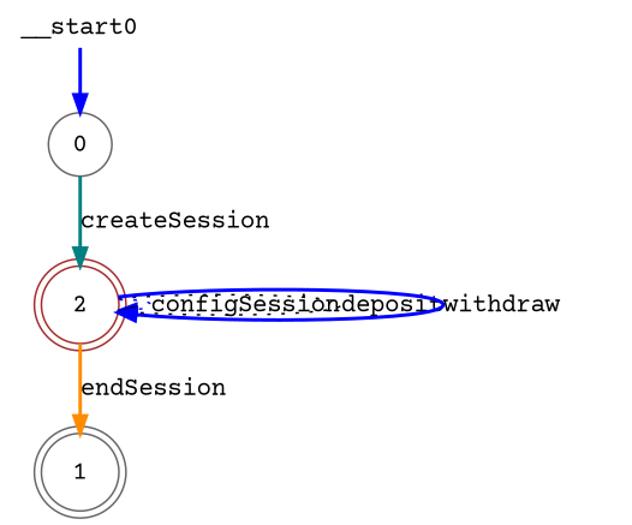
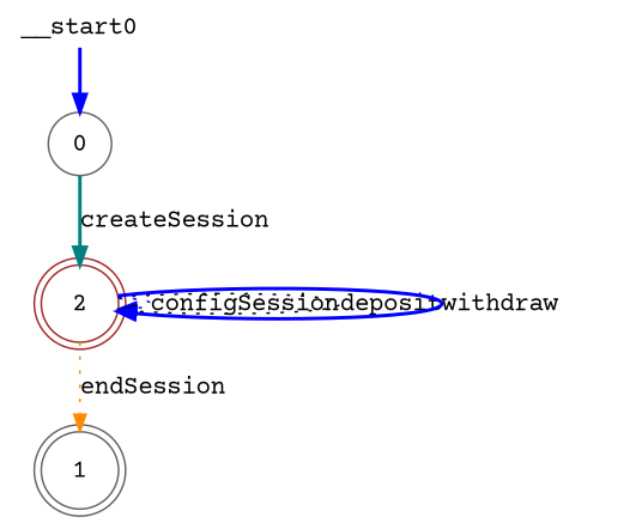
  digraph {
    fontname="Courier Prime"
    node [color=gray40 fontname="Courier Prime" shape=doublecircle]
    edge [color=blue fontname="Courier Prime" style=bold]
    n1 [label=0 shape=circle]
    n2 [color=brown label=2]
    n3 [label=1]
    __start0 [color=brown height=0 shape=none width=0]
    n1 -> n2 [color=teal label=createSession]
    n2 -> n2 [label=configSession style=dotted]
    n2 -> n2 [color=black label=deposit style=dotted]
    n2 -> n2 [label=withdraw]
-   n2 -> n3 [color=darkorange label=endSession]
+   n2 -> n3 [color=darkorange label=endSession style=dotted]
    __start0 -> n1
  }
